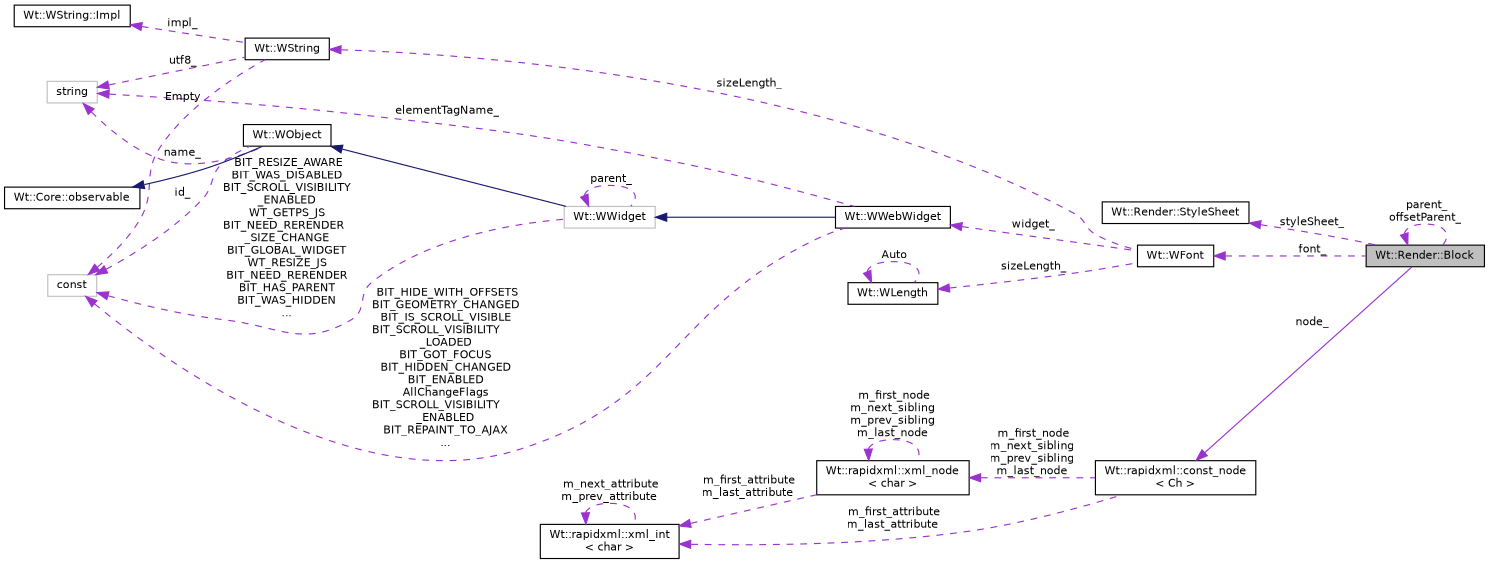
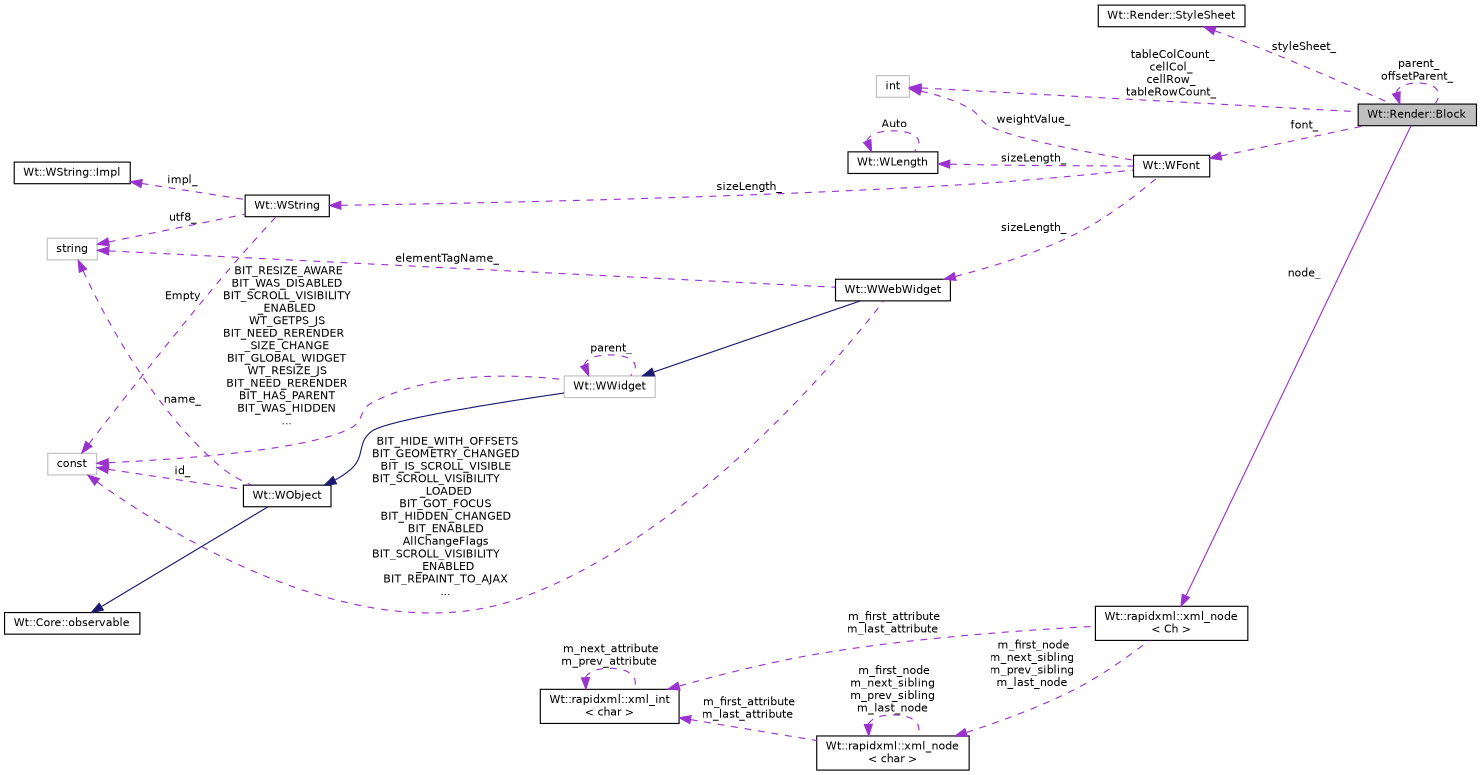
  digraph {
    rankdir=LR
    node [color=black fillcolor=white fontname=Helvetica fontsize=10 shape=record style=filled]
    edge [color=darkorchid3 dir=back fontname=Helvetica fontsize=10 labelfontname=Helvetica labelfontsize=10 style=dashed]
    n1 [fillcolor=grey75 fontcolor=black height=0.2 label="Wt::Render::Block" width=0.4]
    n2 [height=0.2 label="Wt::Render::StyleSheet" width=0.4]
+   n3 [color=grey75 height=0.2 label=int width=0.4]
    n4 [height=0.2 label="Wt::WFont" width=0.4]
-   n5 [height=0.2 label="Wt::rapidxml::const_node\l\< Ch \>" width=0.4]
+   n5 [height=0.2 label="Wt::rapidxml::xml_node\l\< Ch \>" width=0.4]
    n6 [height=0.2 label="Wt::rapidxml::xml_int\l\< char \>" width=0.4]
    n7 [height=0.2 label="Wt::rapidxml::xml_node\l\< char \>" width=0.4]
    n8 [height=0.2 label="Wt::WString" width=0.4]
    n9 [height=0.2 label="Wt::WString::Impl" width=0.4]
    n10 [color=grey75 height=0.2 label=string width=0.4]
    n11 [height=0.2 label="Wt::WWebWidget" width=0.4]
    n12 [height=0.2 label="Wt::WObject" width=0.4]
    n13 [color=grey75 height=0.2 label="Wt::WWidget" width=0.4]
    n14 [color=grey75 height=0.2 label=const width=0.4]
    n15 [height=0.2 label="Wt::Core::observable" width=0.4]
    n16 [height=0.2 label="Wt::WLength" width=0.4]
    n1 -> n1 [label=" parent_\noffsetParent_"]
    n2 -> n1 [label=" styleSheet_"]
+   n3 -> n1 [label=" tableColCount_\ncellCol_\ncellRow_\ntableRowCount_"]
+   n3 -> n4 [label=" weightValue_"]
    n4 -> n1 [label=" font_"]
    n5 -> n1 [label=" node_" style=solid]
    n6 -> n5 [label=" m_first_attribute\nm_last_attribute"]
    n6 -> n6 [label=" m_next_attribute\nm_prev_attribute"]
    n6 -> n7 [label=" m_first_attribute\nm_last_attribute"]
    n7 -> n5 [label=" m_first_node\nm_next_sibling\nm_prev_sibling\nm_last_node"]
    n7 -> n7 [label=" m_first_node\nm_next_sibling\nm_prev_sibling\nm_last_node"]
    n8 -> n4 [label=" sizeLength_"]
    n9 -> n8 [label=" impl_"]
    n10 -> n8 [label=" utf8_"]
    n10 -> n11 [label=" elementTagName_"]
    n10 -> n12 [label=" name_"]
-   n11 -> n4 [label=" widget_"]
+   n11 -> n4 [label=" sizeLength_"]
    n12 -> n13 [color=midnightblue style=solid]
    n13 -> n11 [color=midnightblue style=solid]
    n13 -> n13 [label=" parent_"]
    n14 -> n8 [label=" Empty"]
    n14 -> n11 [label=" BIT_HIDE_WITH_OFFSETS\nBIT_GEOMETRY_CHANGED\nBIT_IS_SCROLL_VISIBLE\nBIT_SCROLL_VISIBILITY\l_LOADED\nBIT_GOT_FOCUS\nBIT_HIDDEN_CHANGED\nBIT_ENABLED\nAllChangeFlags\nBIT_SCROLL_VISIBILITY\l_ENABLED\nBIT_REPAINT_TO_AJAX\n..."]
    n14 -> n12 [label=" id_"]
    n14 -> n13 [label=" BIT_RESIZE_AWARE\nBIT_WAS_DISABLED\nBIT_SCROLL_VISIBILITY\l_ENABLED\nWT_GETPS_JS\nBIT_NEED_RERENDER\l_SIZE_CHANGE\nBIT_GLOBAL_WIDGET\nWT_RESIZE_JS\nBIT_NEED_RERENDER\nBIT_HAS_PARENT\nBIT_WAS_HIDDEN\n..."]
    n15 -> n12 [color=midnightblue style=solid]
    n16 -> n4 [label=" sizeLength_"]
    n16 -> n16 [label=" Auto"]
  }
